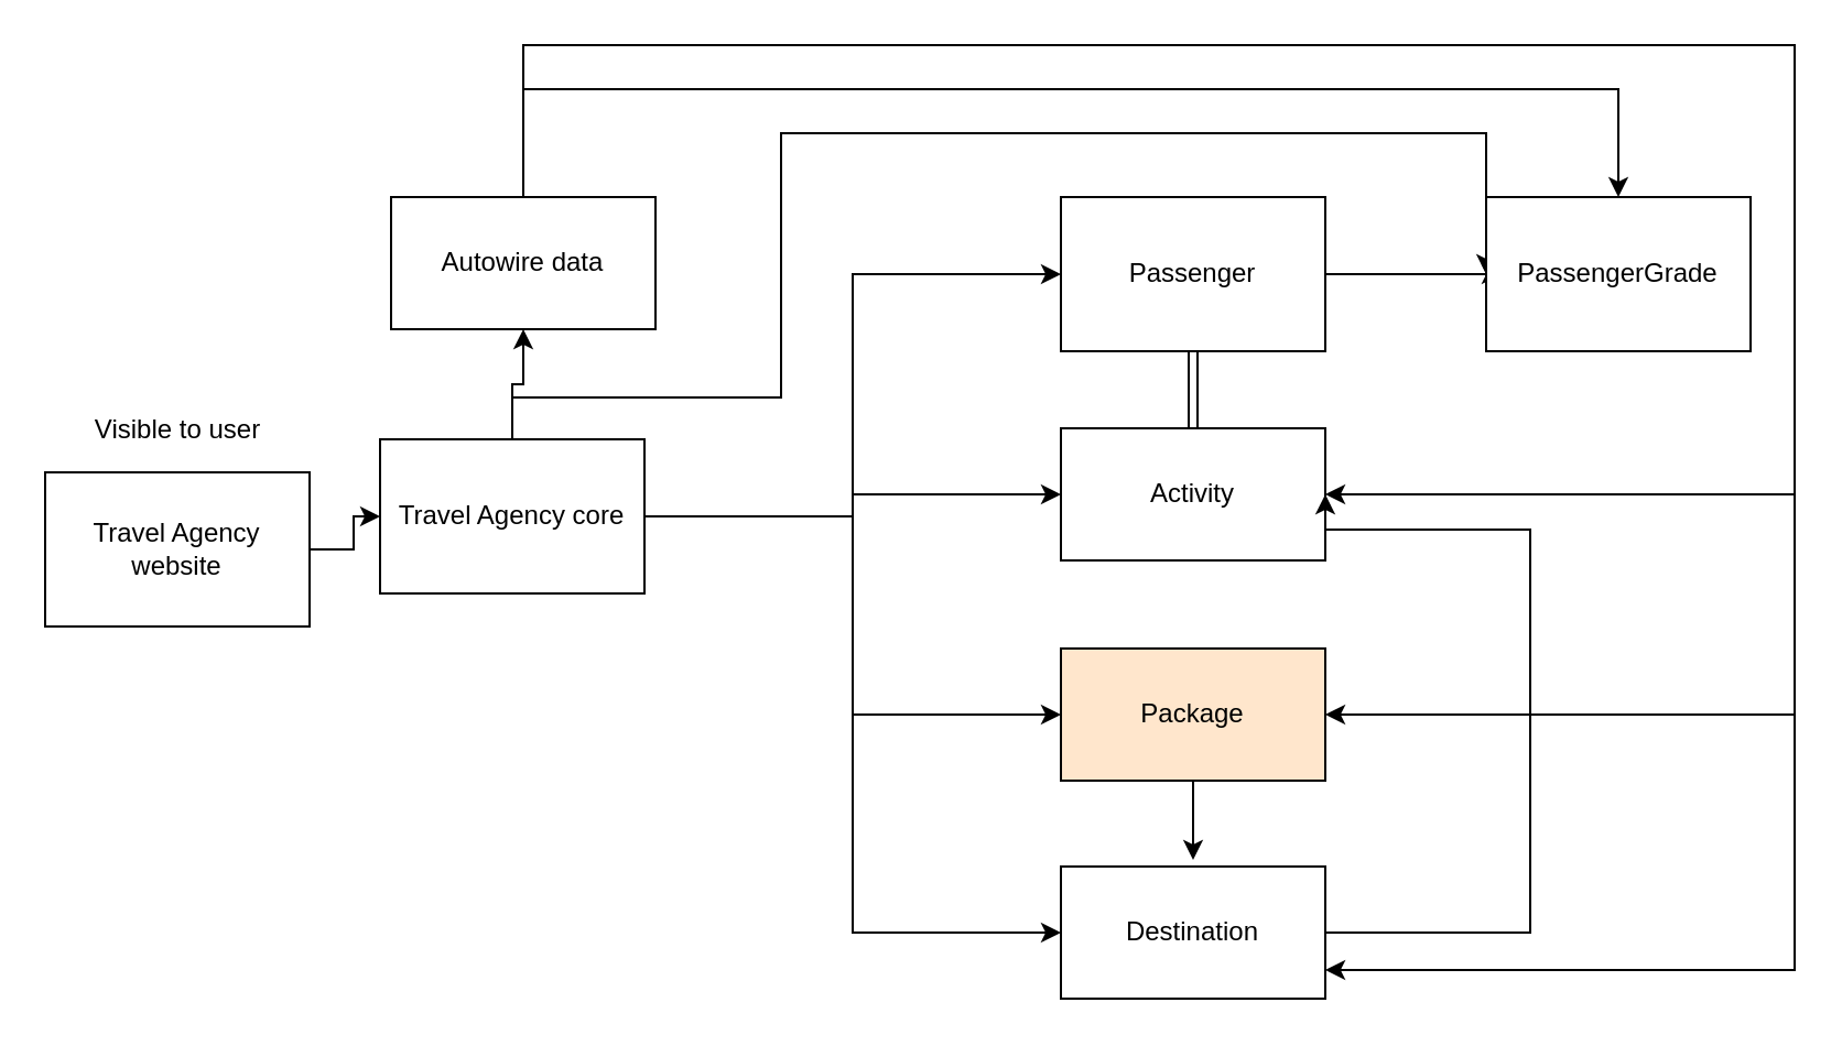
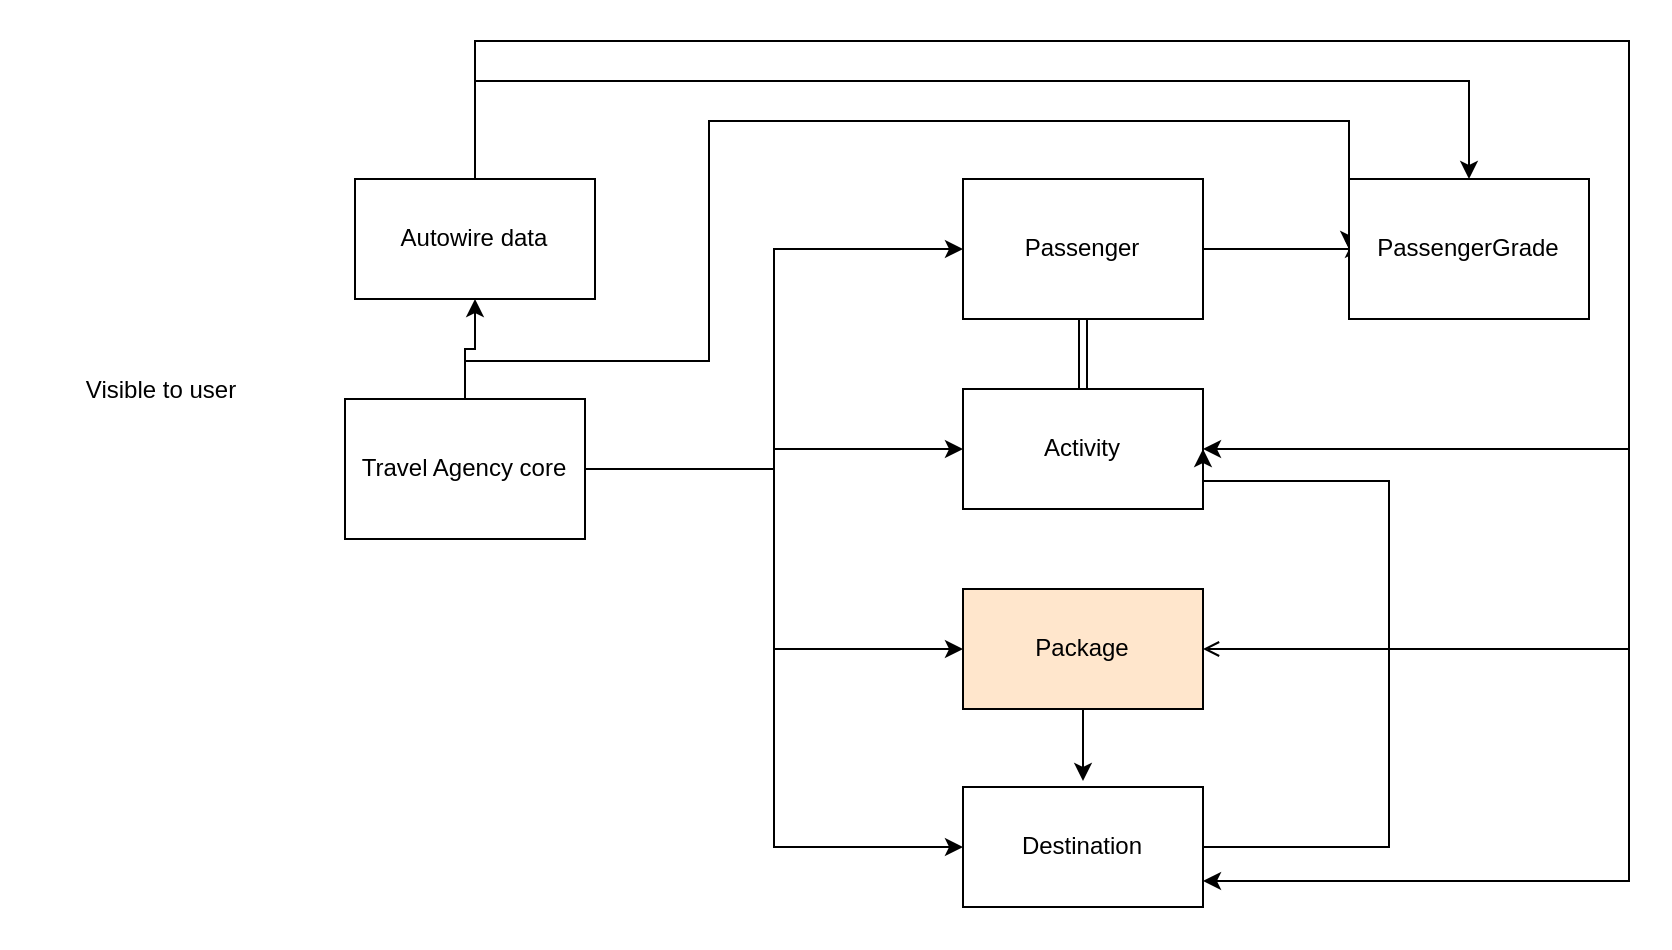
  <mxCell id="0" />
  <mxCell id="1" parent="0" />
- <mxCell id="2" value="" style="edgeStyle=orthogonalEdgeStyle;rounded=0;orthogonalLoop=1;jettySize=auto;html=1;" parent="1" source="3" target="10" edge="1"><mxGeometry relative="1" as="geometry" /></mxCell>
- <mxCell id="3" value="Travel Agency website" style="rounded=0;whiteSpace=wrap;html=1;" parent="1" vertex="1"><mxGeometry x="20" y="214" width="120" height="70" as="geometry" /></mxCell>
  <mxCell id="4" style="edgeStyle=orthogonalEdgeStyle;rounded=0;orthogonalLoop=1;jettySize=auto;html=1;exitX=0.5;exitY=0;exitDx=0;exitDy=0;entryX=0.5;entryY=1;entryDx=0;entryDy=0;" parent="1" source="10" target="25" edge="1"><mxGeometry relative="1" as="geometry" /></mxCell>
  <mxCell id="5" style="edgeStyle=orthogonalEdgeStyle;rounded=0;orthogonalLoop=1;jettySize=auto;html=1;exitX=0.5;exitY=0;exitDx=0;exitDy=0;entryX=0;entryY=0.5;entryDx=0;entryDy=0;" parent="1" source="10" target="20" edge="1"><mxGeometry relative="1" as="geometry"><Array as="points"><mxPoint x="237" y="180" /><mxPoint x="354" y="180" /><mxPoint x="354" y="60" /><mxPoint x="654" y="60" /></Array></mxGeometry></mxCell>
  <mxCell id="6" style="edgeStyle=orthogonalEdgeStyle;rounded=0;orthogonalLoop=1;jettySize=auto;html=1;exitX=1;exitY=0.5;exitDx=0;exitDy=0;entryX=0;entryY=0.5;entryDx=0;entryDy=0;" edge="1" parent="1" source="10" target="13"><mxGeometry relative="1" as="geometry" /></mxCell>
  <mxCell id="7" style="edgeStyle=orthogonalEdgeStyle;rounded=0;orthogonalLoop=1;jettySize=auto;html=1;exitX=1;exitY=0.5;exitDx=0;exitDy=0;entryX=0;entryY=0.5;entryDx=0;entryDy=0;" edge="1" parent="1" source="10" target="14"><mxGeometry relative="1" as="geometry" /></mxCell>
  <mxCell id="8" style="edgeStyle=orthogonalEdgeStyle;rounded=0;orthogonalLoop=1;jettySize=auto;html=1;exitX=1;exitY=0.5;exitDx=0;exitDy=0;entryX=0;entryY=0.5;entryDx=0;entryDy=0;" edge="1" parent="1" source="10" target="16"><mxGeometry relative="1" as="geometry" /></mxCell>
  <mxCell id="9" style="edgeStyle=orthogonalEdgeStyle;rounded=0;orthogonalLoop=1;jettySize=auto;html=1;exitX=1;exitY=0.5;exitDx=0;exitDy=0;entryX=0;entryY=0.5;entryDx=0;entryDy=0;" edge="1" parent="1" source="10" target="18"><mxGeometry relative="1" as="geometry" /></mxCell>
  <mxCell id="10" value="Travel Agency core" style="rounded=0;whiteSpace=wrap;html=1;" parent="1" vertex="1"><mxGeometry x="172" y="199" width="120" height="70" as="geometry" /></mxCell>
  <mxCell id="11" value="" style="edgeStyle=orthogonalEdgeStyle;rounded=0;orthogonalLoop=1;jettySize=auto;html=1;" parent="1" source="13" edge="1"><mxGeometry relative="1" as="geometry"><mxPoint x="681" y="124" as="targetPoint" /></mxGeometry></mxCell>
  <mxCell id="12" style="edgeStyle=orthogonalEdgeStyle;rounded=0;orthogonalLoop=1;jettySize=auto;html=1;exitX=0.5;exitY=1;exitDx=0;exitDy=0;entryX=0.5;entryY=0;entryDx=0;entryDy=0;shape=link;" parent="1" source="13" target="14" edge="1"><mxGeometry relative="1" as="geometry" /></mxCell>
  <mxCell id="13" value="Passenger" style="rounded=0;whiteSpace=wrap;html=1;" parent="1" vertex="1"><mxGeometry x="481" y="89" width="120" height="70" as="geometry" /></mxCell>
  <mxCell id="14" value="Activity" style="rounded=0;whiteSpace=wrap;html=1;" parent="1" vertex="1"><mxGeometry x="481" y="194" width="120" height="60" as="geometry" /></mxCell>
  <mxCell id="15" style="edgeStyle=orthogonalEdgeStyle;rounded=0;orthogonalLoop=1;jettySize=auto;html=1;exitX=0.5;exitY=1;exitDx=0;exitDy=0;" parent="1" source="16" edge="1"><mxGeometry relative="1" as="geometry"><mxPoint x="541" y="390" as="targetPoint" /></mxGeometry></mxCell>
  <mxCell id="16" value="Package" style="rounded=0;whiteSpace=wrap;html=1;fillColor=#ffe6cc;" parent="1" vertex="1"><mxGeometry x="481" y="294" width="120" height="60" as="geometry" /></mxCell>
  <mxCell id="17" style="edgeStyle=orthogonalEdgeStyle;rounded=0;orthogonalLoop=1;jettySize=auto;html=1;exitX=1;exitY=0.5;exitDx=0;exitDy=0;entryX=1;entryY=0.5;entryDx=0;entryDy=0;" parent="1" source="18" target="14" edge="1"><mxGeometry relative="1" as="geometry"><Array as="points"><mxPoint x="694" y="423" /><mxPoint x="694" y="240" /><mxPoint x="601" y="240" /></Array></mxGeometry></mxCell>
  <mxCell id="18" value="Destination" style="rounded=0;whiteSpace=wrap;html=1;" parent="1" vertex="1"><mxGeometry x="481" y="393" width="120" height="60" as="geometry" /></mxCell>
  <mxCell id="19" value="Visible to user" style="text;html=1;align=center;verticalAlign=middle;resizable=0;points=[];autosize=1;strokeColor=none;fillColor=none;" parent="1" vertex="1"><mxGeometry x="30" y="180" width="100" height="30" as="geometry" /></mxCell>
  <mxCell id="20" value="PassengerGrade" style="rounded=0;whiteSpace=wrap;html=1;" parent="1" vertex="1"><mxGeometry x="674" y="89" width="120" height="70" as="geometry" /></mxCell>
  <mxCell id="21" style="edgeStyle=orthogonalEdgeStyle;rounded=0;orthogonalLoop=1;jettySize=auto;html=1;exitX=0.5;exitY=0;exitDx=0;exitDy=0;entryX=1;entryY=0.5;entryDx=0;entryDy=0;" parent="1" source="25" target="14" edge="1"><mxGeometry relative="1" as="geometry"><Array as="points"><mxPoint x="237" y="20" /><mxPoint x="814" y="20" /><mxPoint x="814" y="224" /></Array></mxGeometry></mxCell>
- <mxCell id="22" style="edgeStyle=orthogonalEdgeStyle;rounded=0;orthogonalLoop=1;jettySize=auto;html=1;exitX=0.5;exitY=0;exitDx=0;exitDy=0;entryX=1;entryY=0.5;entryDx=0;entryDy=0;" parent="1" source="25" target="16" edge="1"><mxGeometry relative="1" as="geometry"><Array as="points"><mxPoint x="237" y="20" /><mxPoint x="814" y="20" /><mxPoint x="814" y="324" /></Array></mxGeometry></mxCell>
+ <mxCell id="22" style="edgeStyle=orthogonalEdgeStyle;rounded=0;orthogonalLoop=1;jettySize=auto;html=1;exitX=0.5;exitY=0;exitDx=0;exitDy=0;entryX=1;entryY=0.5;entryDx=0;entryDy=0;endArrow=open;" parent="1" source="25" target="16" edge="1"><mxGeometry relative="1" as="geometry"><Array as="points"><mxPoint x="237" y="20" /><mxPoint x="814" y="20" /><mxPoint x="814" y="324" /></Array></mxGeometry></mxCell>
  <mxCell id="23" style="edgeStyle=orthogonalEdgeStyle;rounded=0;orthogonalLoop=1;jettySize=auto;html=1;exitX=0.5;exitY=0;exitDx=0;exitDy=0;" parent="1" source="25" target="18" edge="1"><mxGeometry relative="1" as="geometry"><Array as="points"><mxPoint x="237" y="20" /><mxPoint x="814" y="20" /><mxPoint x="814" y="440" /></Array></mxGeometry></mxCell>
  <mxCell id="24" style="edgeStyle=orthogonalEdgeStyle;rounded=0;orthogonalLoop=1;jettySize=auto;html=1;exitX=0.5;exitY=0;exitDx=0;exitDy=0;entryX=0.5;entryY=0;entryDx=0;entryDy=0;" parent="1" source="25" target="20" edge="1"><mxGeometry relative="1" as="geometry"><Array as="points"><mxPoint x="237" y="40" /><mxPoint x="734" y="40" /></Array></mxGeometry></mxCell>
  <mxCell id="25" value="Autowire data" style="rounded=0;whiteSpace=wrap;html=1;" parent="1" vertex="1"><mxGeometry x="177" y="89" width="120" height="60" as="geometry" /></mxCell>
